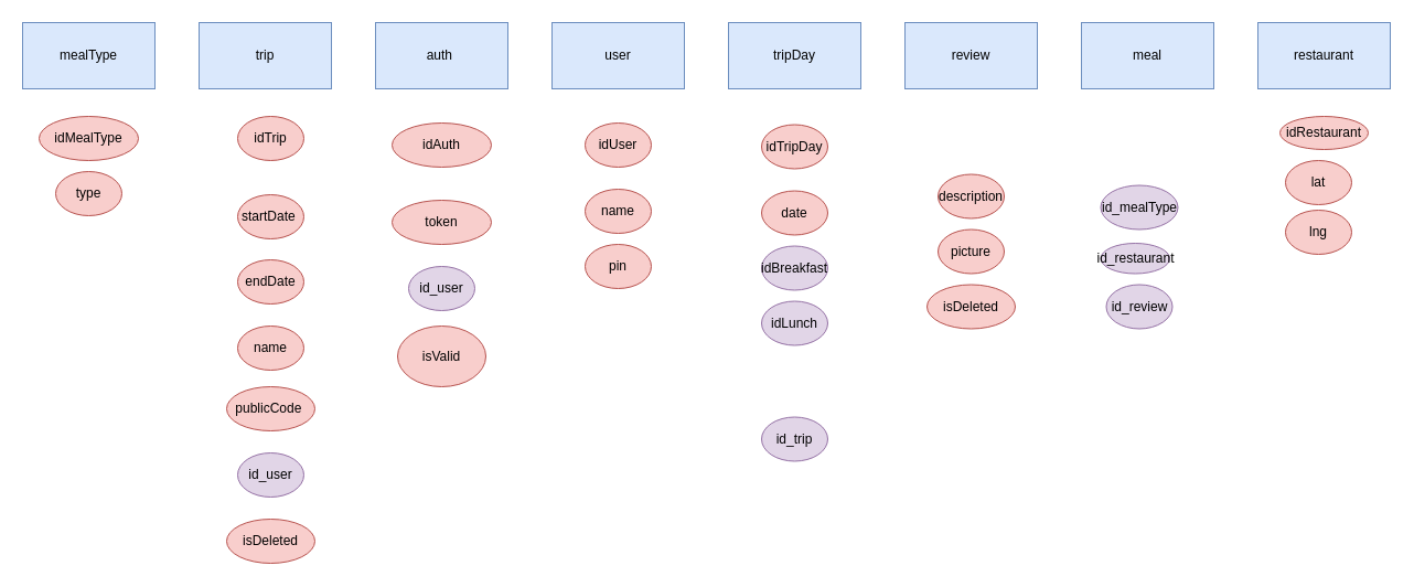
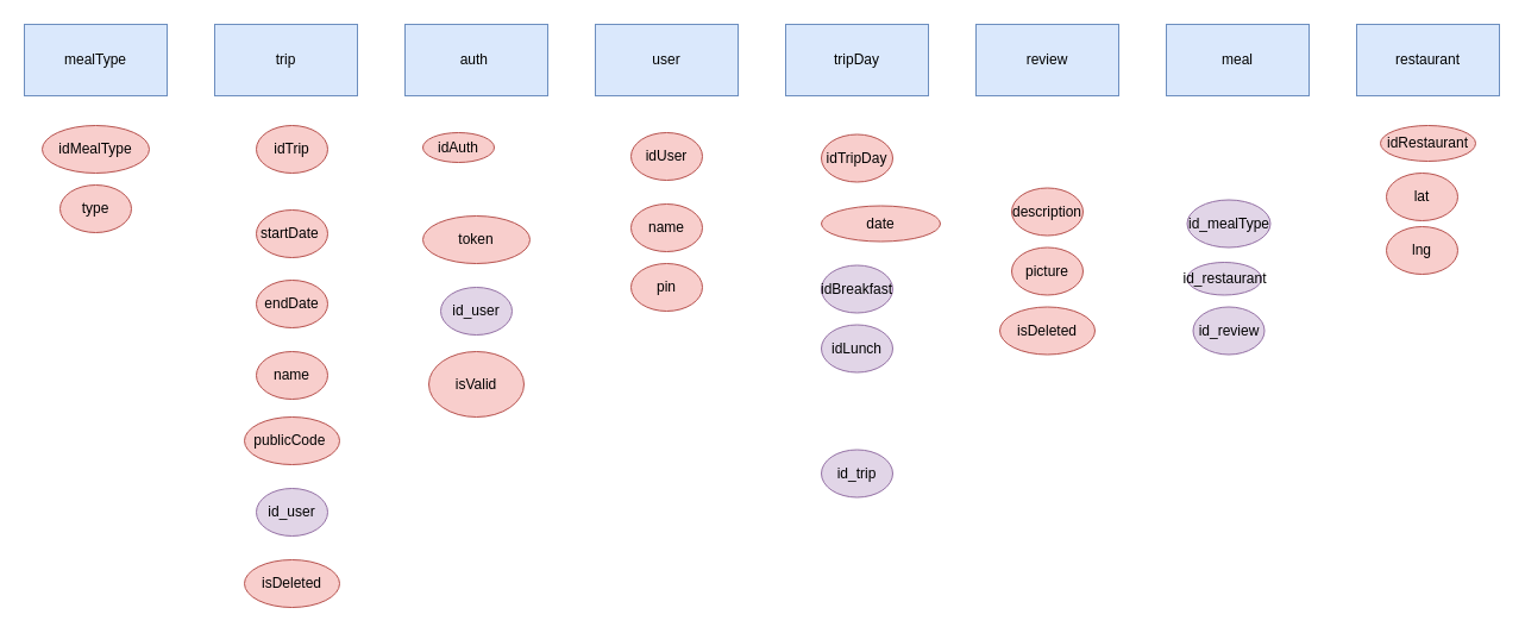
  <mxCell id="0" />
  <mxCell id="1" parent="0" />
  <mxCell id="2" value="user" style="rounded=0;whiteSpace=wrap;html=1;fillColor=#dae8fc;strokeColor=#6c8ebf;" vertex="1" parent="1"><mxGeometry x="500" y="20" width="120" height="60" as="geometry" /></mxCell>
  <mxCell id="3" value="trip" style="rounded=0;whiteSpace=wrap;html=1;fillColor=#dae8fc;strokeColor=#6c8ebf;" vertex="1" parent="1"><mxGeometry x="180" y="20" width="120" height="60" as="geometry" /></mxCell>
  <mxCell id="4" value="tripDay" style="rounded=0;whiteSpace=wrap;html=1;fillColor=#dae8fc;strokeColor=#6c8ebf;" vertex="1" parent="1"><mxGeometry x="660" y="20" width="120" height="60" as="geometry" /></mxCell>
  <mxCell id="5" value="restaurant" style="rounded=0;whiteSpace=wrap;html=1;fillColor=#dae8fc;strokeColor=#6c8ebf;" vertex="1" parent="1"><mxGeometry x="1140" y="20" width="120" height="60" as="geometry" /></mxCell>
  <mxCell id="6" value="auth&amp;nbsp;" style="rounded=0;whiteSpace=wrap;html=1;fillColor=#dae8fc;strokeColor=#6c8ebf;" vertex="1" parent="1"><mxGeometry x="340" y="20" width="120" height="60" as="geometry" /></mxCell>
  <mxCell id="7" value="review" style="rounded=0;whiteSpace=wrap;html=1;fillColor=#dae8fc;strokeColor=#6c8ebf;" vertex="1" parent="1"><mxGeometry x="820" y="20" width="120" height="60" as="geometry" /></mxCell>
  <mxCell id="8" value="lat" style="ellipse;whiteSpace=wrap;html=1;fillColor=#f8cecc;strokeColor=#b85450;" vertex="1" parent="1"><mxGeometry x="1165" y="145" width="60" height="40" as="geometry" /></mxCell>
  <mxCell id="9" value="lng" style="ellipse;whiteSpace=wrap;html=1;fillColor=#f8cecc;strokeColor=#b85450;" vertex="1" parent="1"><mxGeometry x="1165" y="190" width="60" height="40" as="geometry" /></mxCell>
  <mxCell id="10" value="idRestaurant" style="ellipse;whiteSpace=wrap;html=1;fillColor=#f8cecc;strokeColor=#b85450;" vertex="1" parent="1"><mxGeometry x="1160" y="105" width="80" height="30" as="geometry" /></mxCell>
  <mxCell id="11" value="description" style="ellipse;whiteSpace=wrap;html=1;fillColor=#f8cecc;strokeColor=#b85450;" vertex="1" parent="1"><mxGeometry x="850" y="157.5" width="60" height="40" as="geometry" /></mxCell>
  <mxCell id="12" value="picture" style="ellipse;whiteSpace=wrap;html=1;fillColor=#f8cecc;strokeColor=#b85450;" vertex="1" parent="1"><mxGeometry x="850" y="207.5" width="60" height="40" as="geometry" /></mxCell>
  <mxCell id="13" value="meal" style="rounded=0;whiteSpace=wrap;html=1;fillColor=#dae8fc;strokeColor=#6c8ebf;" vertex="1" parent="1"><mxGeometry x="980" y="20" width="120" height="60" as="geometry" /></mxCell>
  <mxCell id="14" value="id_mealType" style="ellipse;whiteSpace=wrap;html=1;fillColor=#e1d5e7;strokeColor=#9673a6;" vertex="1" parent="1"><mxGeometry x="997.5" y="167.5" width="70" height="40" as="geometry" /></mxCell>
  <mxCell id="15" value="idUser" style="ellipse;whiteSpace=wrap;html=1;fillColor=#f8cecc;strokeColor=#b85450;" vertex="1" parent="1"><mxGeometry x="530" y="111" width="60" height="40" as="geometry" /></mxCell>
  <mxCell id="16" value="name" style="ellipse;whiteSpace=wrap;html=1;fillColor=#f8cecc;strokeColor=#b85450;" vertex="1" parent="1"><mxGeometry x="530" y="171" width="60" height="40" as="geometry" /></mxCell>
  <mxCell id="17" value="pin" style="ellipse;whiteSpace=wrap;html=1;fillColor=#f8cecc;strokeColor=#b85450;" vertex="1" parent="1"><mxGeometry x="530" y="221" width="60" height="40" as="geometry" /></mxCell>
- <mxCell id="18" value="idAuth" style="ellipse;whiteSpace=wrap;html=1;fillColor=#f8cecc;strokeColor=#b85450;" vertex="1" parent="1"><mxGeometry x="355" y="111" width="90" height="40" as="geometry" /></mxCell>
+ <mxCell id="18" value="idAuth" style="ellipse;whiteSpace=wrap;html=1;fillColor=#f8cecc;strokeColor=#b85450;" vertex="1" parent="1"><mxGeometry x="355" y="111" width="60" height="25" as="geometry" /></mxCell>
  <mxCell id="19" value="token" style="ellipse;whiteSpace=wrap;html=1;fillColor=#f8cecc;strokeColor=#b85450;" vertex="1" parent="1"><mxGeometry x="355" y="181" width="90" height="40" as="geometry" /></mxCell>
  <mxCell id="20" value="id_restaurant" style="ellipse;whiteSpace=wrap;html=1;fillColor=#e1d5e7;strokeColor=#9673a6;" vertex="1" parent="1"><mxGeometry x="997.5" y="220" width="62.5" height="27.5" as="geometry" /></mxCell>
  <mxCell id="21" value="id_review" style="ellipse;whiteSpace=wrap;html=1;fillColor=#e1d5e7;strokeColor=#9673a6;" vertex="1" parent="1"><mxGeometry x="1002.5" y="257.5" width="60" height="40" as="geometry" /></mxCell>
  <mxCell id="22" value="idTrip" style="ellipse;whiteSpace=wrap;html=1;fillColor=#f8cecc;strokeColor=#b85450;" vertex="1" parent="1"><mxGeometry x="215" y="105" width="60" height="40" as="geometry" /></mxCell>
  <mxCell id="23" value="id_user" style="ellipse;whiteSpace=wrap;html=1;fillColor=#e1d5e7;strokeColor=#9673a6;" vertex="1" parent="1"><mxGeometry x="370" y="241" width="60" height="40" as="geometry" /></mxCell>
  <mxCell id="24" value="startDate&amp;nbsp;" style="ellipse;whiteSpace=wrap;html=1;fillColor=#f8cecc;strokeColor=#b85450;" vertex="1" parent="1"><mxGeometry x="215" y="176" width="60" height="40" as="geometry" /></mxCell>
  <mxCell id="25" value="endDate" style="ellipse;whiteSpace=wrap;html=1;fillColor=#f8cecc;strokeColor=#b85450;" vertex="1" parent="1"><mxGeometry x="215" y="235" width="60" height="40" as="geometry" /></mxCell>
  <mxCell id="26" value="name" style="ellipse;whiteSpace=wrap;html=1;fillColor=#f8cecc;strokeColor=#b85450;" vertex="1" parent="1"><mxGeometry x="215" y="295" width="60" height="40" as="geometry" /></mxCell>
  <mxCell id="27" value="publicCode&amp;nbsp;" style="ellipse;whiteSpace=wrap;html=1;fillColor=#f8cecc;strokeColor=#b85450;" vertex="1" parent="1"><mxGeometry x="205" y="350" width="80" height="40" as="geometry" /></mxCell>
  <mxCell id="28" value="idTripDay" style="ellipse;whiteSpace=wrap;html=1;fillColor=#f8cecc;strokeColor=#b85450;" vertex="1" parent="1"><mxGeometry x="690" y="112.5" width="60" height="40" as="geometry" /></mxCell>
- <mxCell id="29" value="date" style="ellipse;whiteSpace=wrap;html=1;fillColor=#f8cecc;strokeColor=#b85450;" vertex="1" parent="1"><mxGeometry x="690" y="172.5" width="60" height="40" as="geometry" /></mxCell>
+ <mxCell id="29" value="date" style="ellipse;whiteSpace=wrap;html=1;fillColor=#f8cecc;strokeColor=#b85450;" vertex="1" parent="1"><mxGeometry x="690" y="172.5" width="100" height="30" as="geometry" /></mxCell>
  <mxCell id="30" value="idBreakfast" style="ellipse;whiteSpace=wrap;html=1;fillColor=#e1d5e7;strokeColor=#9673a6;" vertex="1" parent="1"><mxGeometry x="690" y="222.5" width="60" height="40" as="geometry" /></mxCell>
  <mxCell id="31" value="mealType" style="rounded=0;whiteSpace=wrap;html=1;fillColor=#dae8fc;strokeColor=#6c8ebf;" vertex="1" parent="1"><mxGeometry x="20" y="20" width="120" height="60" as="geometry" /></mxCell>
  <mxCell id="32" value="type" style="ellipse;whiteSpace=wrap;html=1;fillColor=#f8cecc;strokeColor=#b85450;" vertex="1" parent="1"><mxGeometry x="50" y="155" width="60" height="40" as="geometry" /></mxCell>
  <mxCell id="33" value="idMealType" style="ellipse;whiteSpace=wrap;html=1;fillColor=#f8cecc;strokeColor=#b85450;" vertex="1" parent="1"><mxGeometry x="35" y="105" width="90" height="40" as="geometry" /></mxCell>
  <mxCell id="34" value="idLunch" style="ellipse;whiteSpace=wrap;html=1;fillColor=#e1d5e7;strokeColor=#9673a6;" vertex="1" parent="1"><mxGeometry x="690" y="272.5" width="60" height="40" as="geometry" /></mxCell>
  <mxCell id="35" value="id_user" style="ellipse;whiteSpace=wrap;html=1;fillColor=#e1d5e7;strokeColor=#9673a6;" vertex="1" parent="1"><mxGeometry x="215" y="410" width="60" height="40" as="geometry" /></mxCell>
  <mxCell id="36" value="id_trip" style="ellipse;whiteSpace=wrap;html=1;fillColor=#e1d5e7;strokeColor=#9673a6;" vertex="1" parent="1"><mxGeometry x="690" y="377.5" width="60" height="40" as="geometry" /></mxCell>
  <mxCell id="37" value="isDeleted" style="ellipse;whiteSpace=wrap;html=1;fillColor=#f8cecc;strokeColor=#b85450;" vertex="1" parent="1"><mxGeometry x="205" y="470" width="80" height="40" as="geometry" /></mxCell>
  <mxCell id="38" value="isDeleted" style="ellipse;whiteSpace=wrap;html=1;fillColor=#f8cecc;strokeColor=#b85450;" vertex="1" parent="1"><mxGeometry x="840" y="257.5" width="80" height="40" as="geometry" /></mxCell>
  <mxCell id="39" value="isValid" style="ellipse;whiteSpace=wrap;html=1;fillColor=#f8cecc;strokeColor=#b85450;" vertex="1" parent="1"><mxGeometry x="360" y="295" width="80" height="55" as="geometry" /></mxCell>
